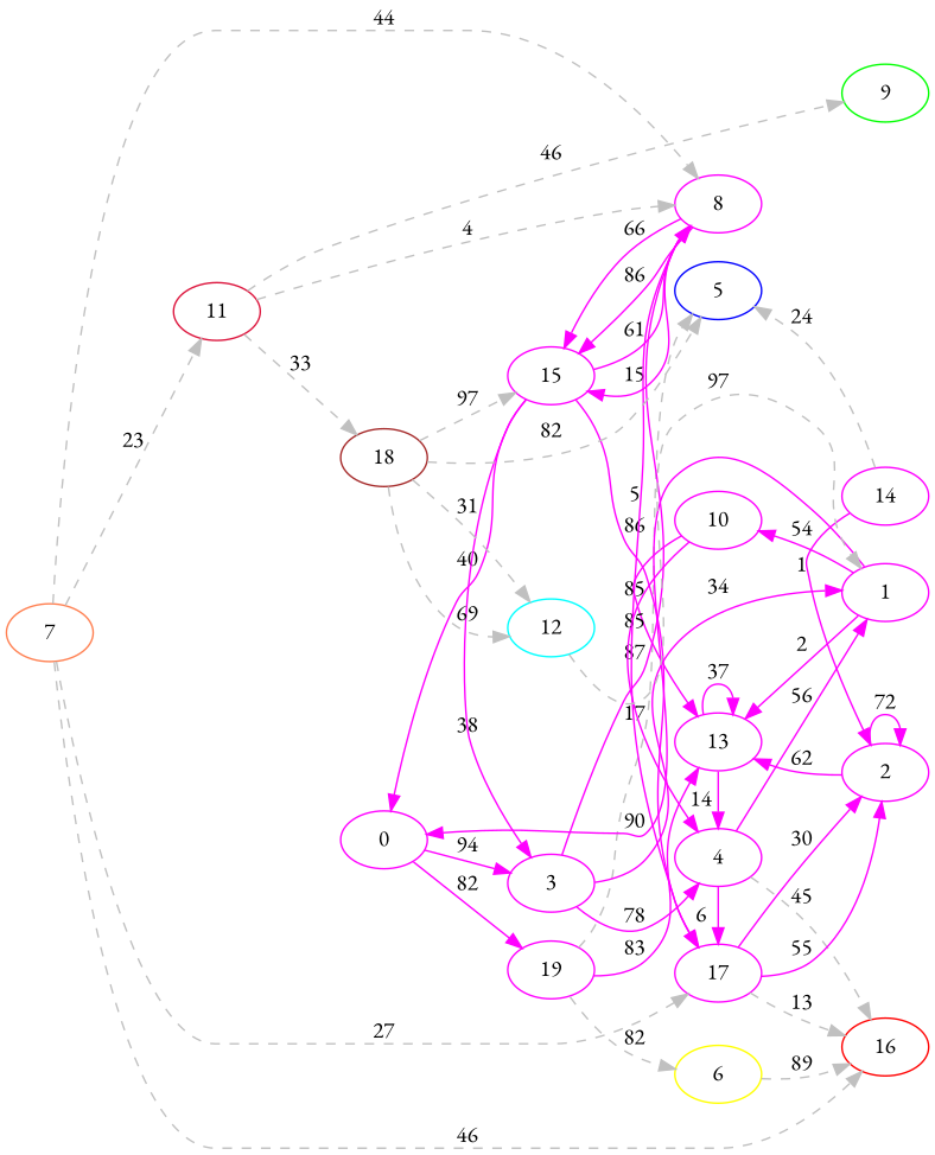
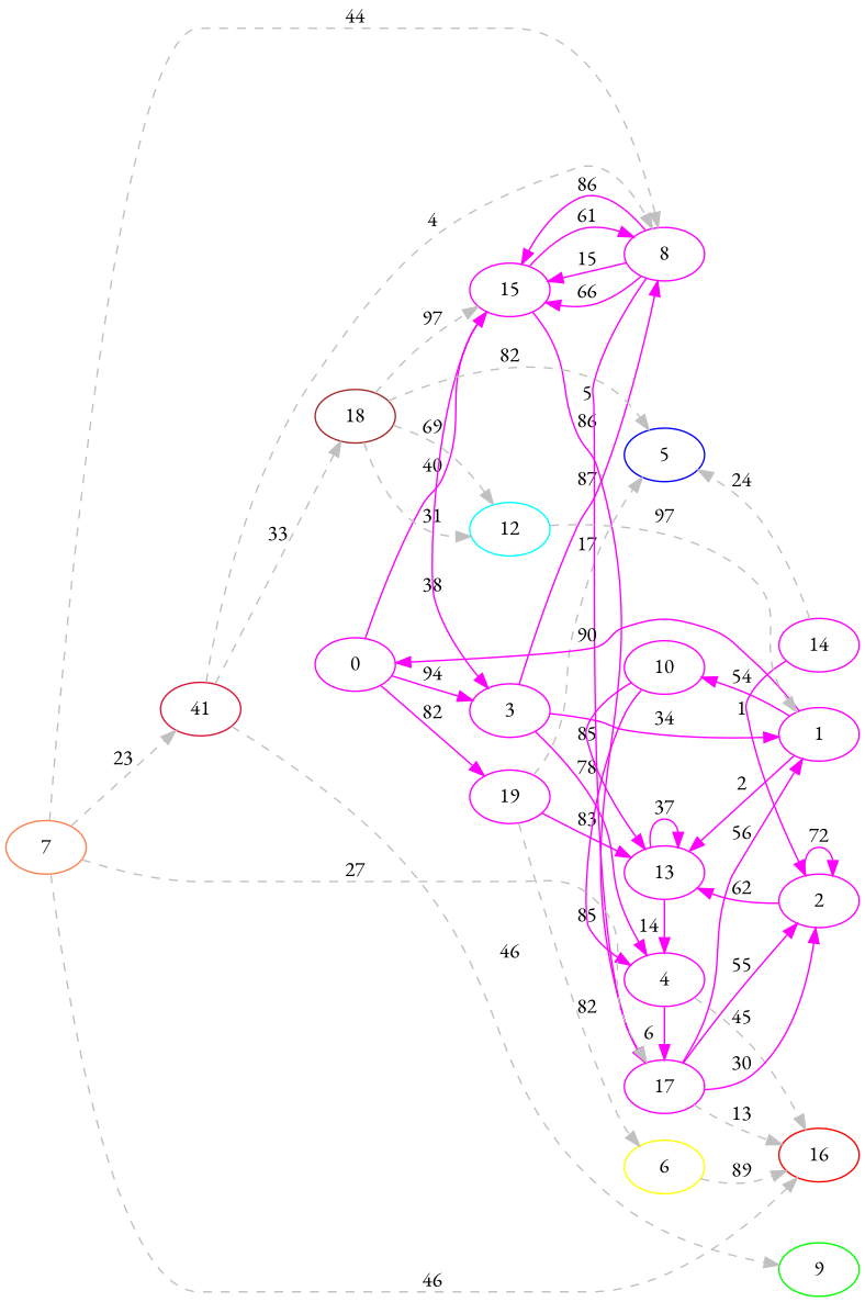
  digraph {
    fontname="EB Garamond"
    rankdir=LR
    ranksep=equally
    node [color=magenta fontname="EB Garamond"]
    edge [color=magenta fontname="EB Garamond"]
    0
    19
    3
    15
    13
    5 [color=blue]
    6 [color=yellow]
    4
    10
    8
    17
    14
    9 [color=green]
    16 [color=red]
    2
    1
    7 [color=coral]
-   11 [color=crimson]
+   11 [color=crimson label=41]
    18 [color=brown]
    12 [color=aqua]
    subgraph sub_1 {
      rank=same
      0
    }
    subgraph sub_2 {
      rank=same
      19
      3
      15
    }
    subgraph sub_3 {
      rank=same
      13
      5
      6
      4
      10
      8
      17
    }
    subgraph sub_4 {
      rank=same
      14
      9
      16
      2
      1
    }
    subgraph sub_5 {
      rank=same
    }
    subgraph sub_6 {
      rank=same
      7
    }
    subgraph sub_7 {
      rank=same
      11
    }
    subgraph sub_8 {
      rank=same
      18
    }
    subgraph sub_9 {
      rank=same
      12
    }
    subgraph sub_10 {
      rank=same
    }
    0 -> 19 [label=82]
    0 -> 3 [label=94]
-   15 -> 0 [label=40]
+   0 -> 15 [label=40]
    19 -> 13 [label=83]
    19 -> 5 [color=grey label=17 style=dashed]
    19 -> 6 [color=grey label=82 style=dashed]
    3 -> 4 [label=78]
    3 -> 8 [label=87]
    3 -> 1 [label=34]
    15 -> 3 [label=38]
    15 -> 8 [label=61]
    15 -> 17 [label=86]
    13 -> 13 [label=37]
    13 -> 4 [label=14]
    6 -> 16 [color=grey label=89 style=dashed]
    4 -> 17 [label=6]
    4 -> 16 [color=grey label=45 style=dashed]
    10 -> 13 [label=85]
    10 -> 4 [label=85]
    8 -> 15 [label=15]
    8 -> 15 [label=66]
    8 -> 15 [label=86]
    8 -> 17 [label=5]
    17 -> 16 [color=grey label=13 style=dashed]
    17 -> 2 [label=55]
    17 -> 2 [label=30]
-   4 -> 1 [label=56]
+   17 -> 1 [label=56]
    14 -> 5 [color=grey label=24 style=dashed]
    14 -> 2 [label=1]
    2 -> 13 [label=62]
    2 -> 2 [label=72]
    1 -> 0 [label=90]
    1 -> 13 [label=2]
    1 -> 10 [label=54]
    7 -> 8 [color=grey label=44 style=dashed]
    7 -> 17 [color=grey label=27 style=dashed]
    7 -> 16 [color=grey label=46 style=dashed]
    7 -> 11 [color=grey label=23 style=dashed]
    11 -> 8 [color=grey label=4 style=dashed]
    11 -> 9 [color=grey label=46 style=dashed]
    11 -> 18 [color=grey label=33 style=dashed]
    18 -> 15 [color=grey label=97 style=dashed]
    18 -> 5 [color=grey label=82 style=dashed]
    18 -> 12 [color=grey label=69 style=dashed]
    18 -> 12 [color=grey label=31 style=dashed]
    12 -> 1 [color=grey label=97 style=dashed]
  }
